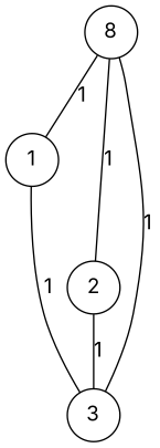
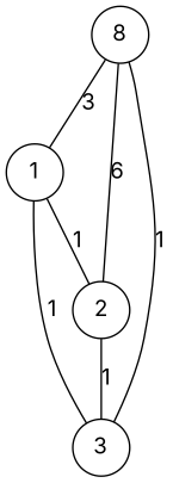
  graph {
    fontname=Inter
    node [fontname=Inter shape=circle]
    edge [fontname=Inter]
    n1 [label=8]
    1
    2
    3
-   n1 -- 1 [label=1]
-   n1 -- 2 [label=1]
+   n1 -- 1 [label=3]
+   n1 -- 2 [label=6]
    n1 -- 3 [label=1]
+   1 -- 2 [label=1]
    1 -- 3 [label=1]
    2 -- 3 [label=1]
  }
